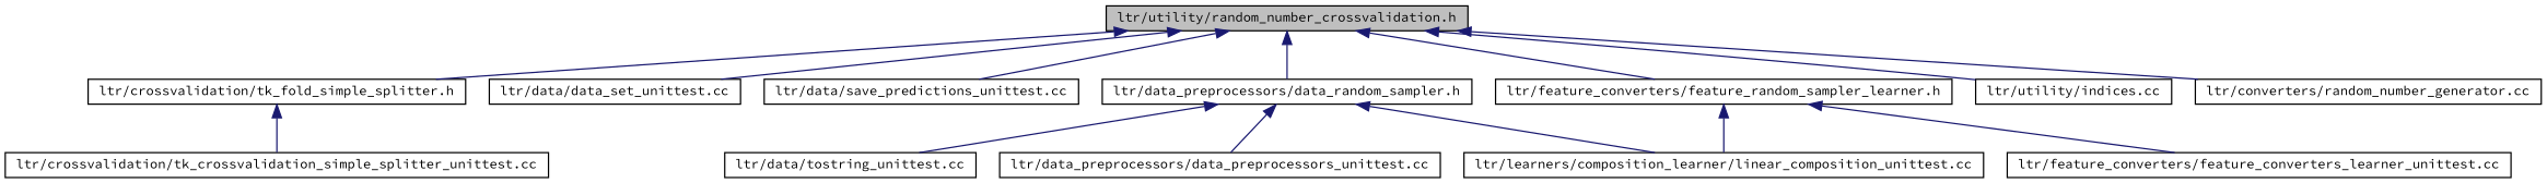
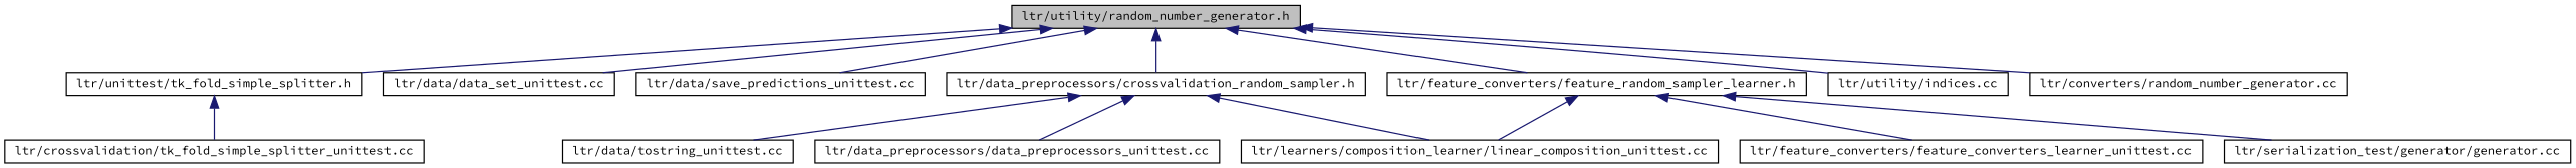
  digraph {
    fontname="Source Code Pro"
    node [color=black fillcolor=white fontname="Source Code Pro" fontsize=10 shape=record style=filled]
    edge [color=midnightblue dir=back fontname="Source Code Pro" fontsize=10 labelfontname=Helvetica labelfontsize=10 style=solid]
-   n1 [fillcolor=grey75 fontcolor=black height=0.2 label="ltr/utility/random_number_crossvalidation.h" width=0.4]
-   n2 [height=0.2 label="ltr/crossvalidation/tk_fold_simple_splitter.h" width=0.4]
+   n1 [fillcolor=grey75 fontcolor=black height=0.2 label="ltr/utility/random_number_generator.h" width=0.4]
+   n2 [height=0.2 label="ltr/unittest/tk_fold_simple_splitter.h" width=0.4]
    n3 [height=0.2 label="ltr/data/data_set_unittest.cc" width=0.4]
    n4 [height=0.2 label="ltr/data/save_predictions_unittest.cc" width=0.4]
-   n5 [height=0.2 label="ltr/data_preprocessors/data_random_sampler.h" width=0.4]
+   n5 [height=0.2 label="ltr/data_preprocessors/crossvalidation_random_sampler.h" width=0.4]
    n6 [height=0.2 label="ltr/feature_converters/feature_random_sampler_learner.h" width=0.4]
    n7 [height=0.2 label="ltr/utility/indices.cc" width=0.4]
    n8 [height=0.2 label="ltr/converters/random_number_generator.cc" width=0.4]
-   n9 [height=0.2 label="ltr/crossvalidation/tk_crossvalidation_simple_splitter_unittest.cc" width=0.4]
+   n9 [height=0.2 label="ltr/crossvalidation/tk_fold_simple_splitter_unittest.cc" width=0.4]
    n10 [height=0.2 label="ltr/data/tostring_unittest.cc" width=0.4]
    n11 [height=0.2 label="ltr/data_preprocessors/data_preprocessors_unittest.cc" width=0.4]
    n12 [height=0.2 label="ltr/learners/composition_learner/linear_composition_unittest.cc" width=0.4]
    n13 [height=0.2 label="ltr/feature_converters/feature_converters_learner_unittest.cc" width=0.4]
+   n14 [height=0.2 label="ltr/serialization_test/generator/generator.cc" width=0.4]
    n1 -> n2
    n1 -> n3
    n1 -> n4
    n1 -> n5
    n1 -> n6
    n1 -> n7
    n1 -> n8
    n2 -> n9
    n5 -> n10
    n5 -> n11
    n5 -> n12
    n6 -> n12
    n6 -> n13
+   n6 -> n14
  }
